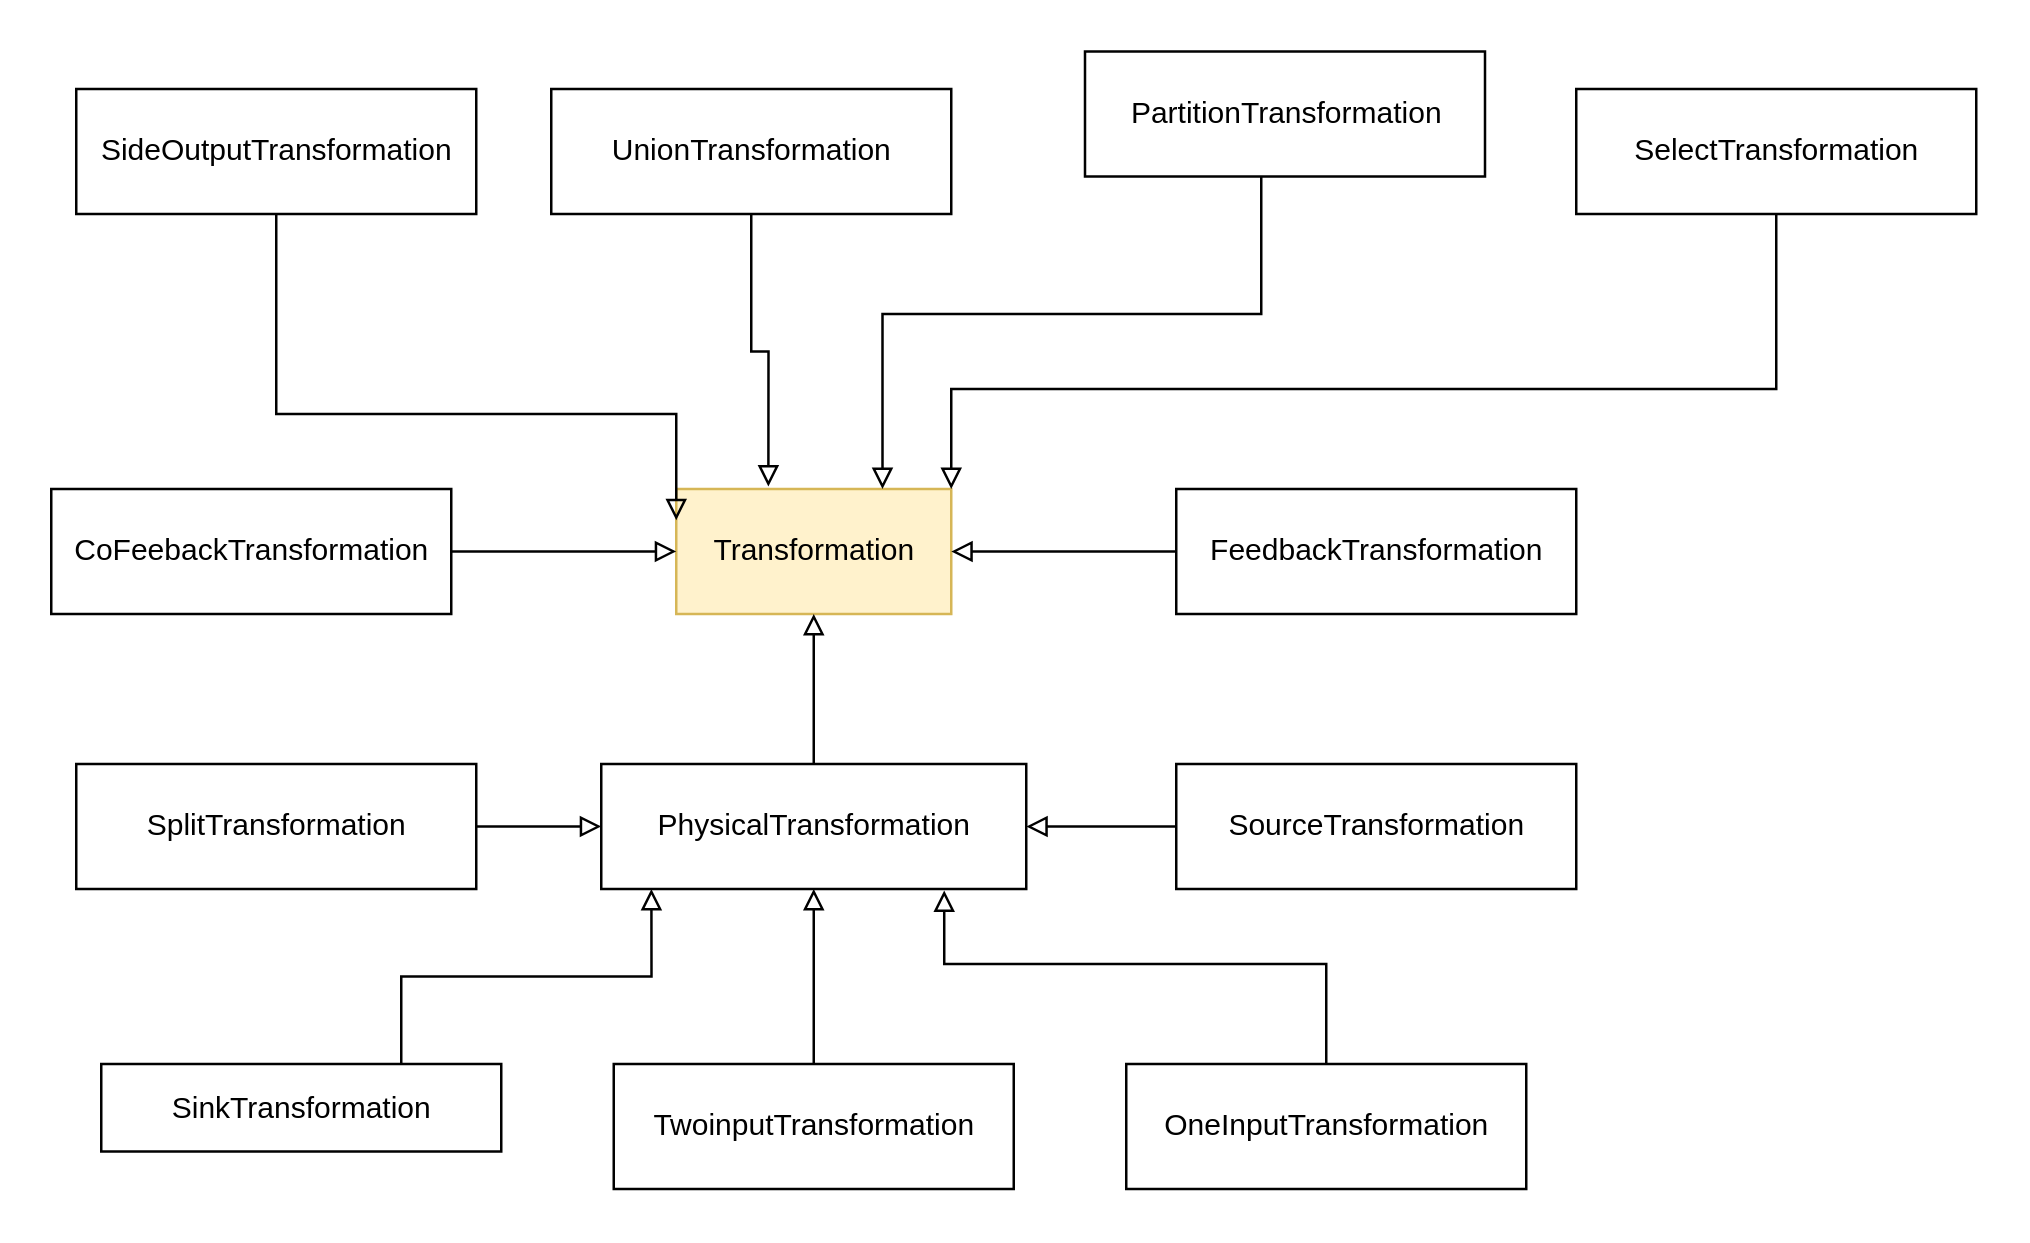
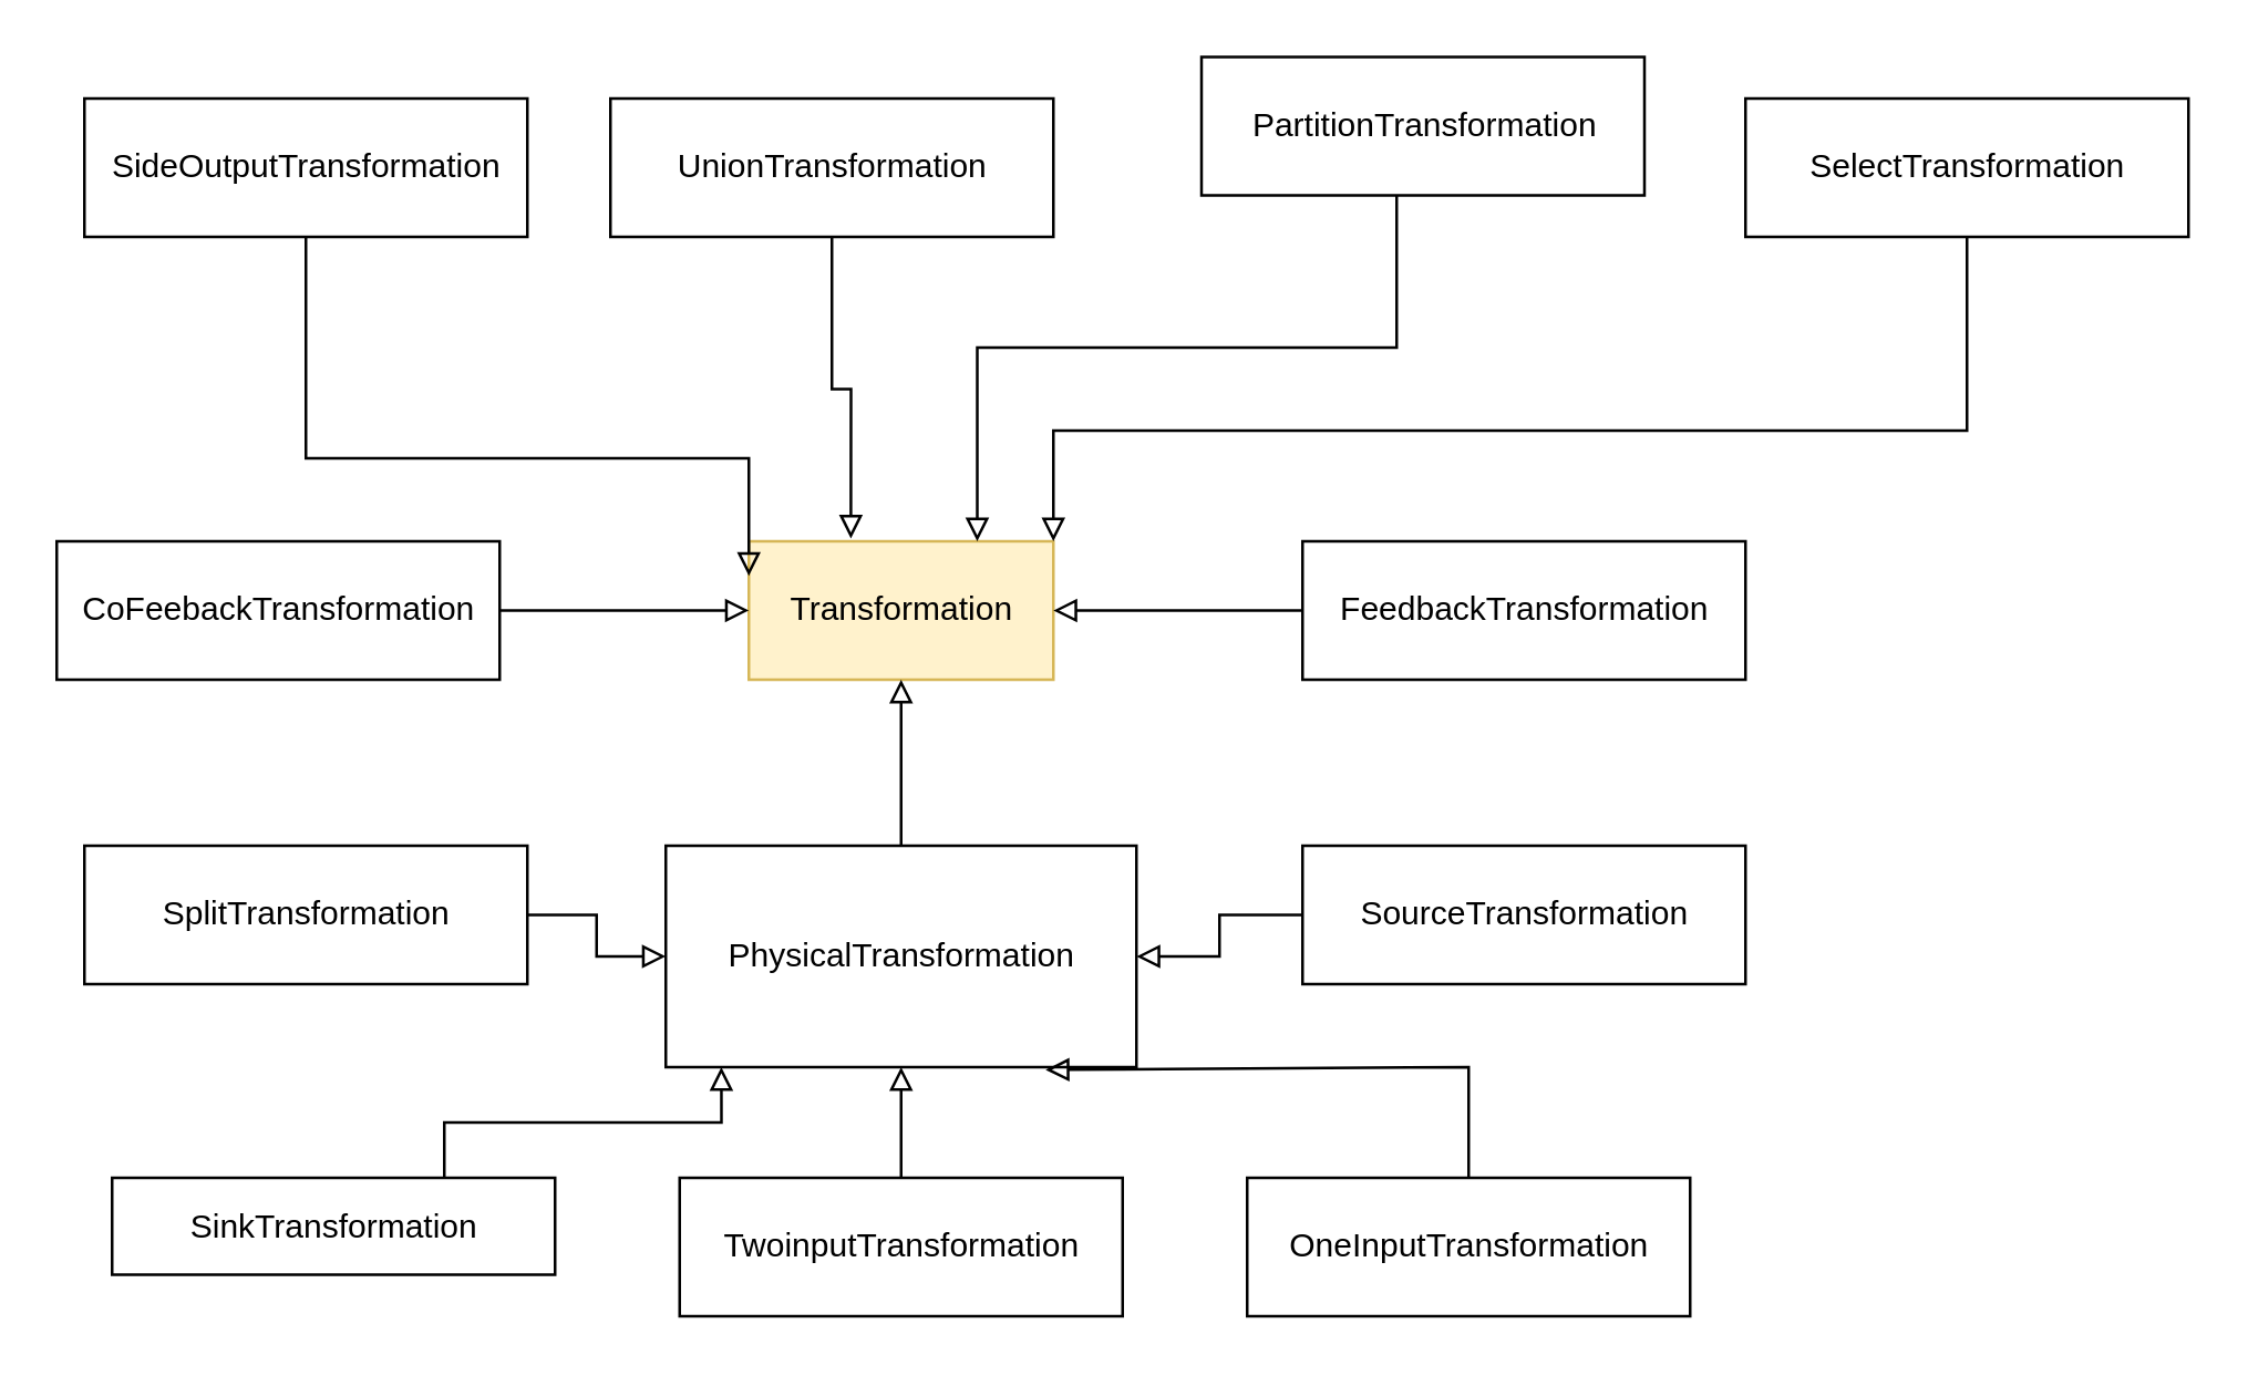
  <mxCell id="0" />
  <mxCell id="1" parent="0" />
  <mxCell id="2" value="&lt;span&gt;Transformation&lt;/span&gt;" style="html=1;fillColor=#fff2cc;strokeColor=#d6b656;" vertex="1" parent="1"><mxGeometry x="270" y="195" width="110" height="50" as="geometry" /></mxCell>
  <mxCell id="3" style="edgeStyle=orthogonalEdgeStyle;rounded=0;orthogonalLoop=1;jettySize=auto;html=1;entryX=0.5;entryY=1;entryDx=0;entryDy=0;endArrow=block;endFill=0;" edge="1" parent="1" source="4" target="2"><mxGeometry relative="1" as="geometry" /></mxCell>
- <mxCell id="4" value="&lt;span&gt;PhysicalTransformation&lt;/span&gt;" style="html=1;" vertex="1" parent="1"><mxGeometry x="240" y="305" width="170" height="50" as="geometry" /></mxCell>
+ <mxCell id="4" value="&lt;span&gt;PhysicalTransformation&lt;/span&gt;" style="html=1;" vertex="1" parent="1"><mxGeometry x="240" y="305" width="170" height="80" as="geometry" /></mxCell>
  <mxCell id="5" style="edgeStyle=orthogonalEdgeStyle;rounded=0;orthogonalLoop=1;jettySize=auto;html=1;endArrow=block;endFill=0;" edge="1" parent="1" source="6" target="2"><mxGeometry relative="1" as="geometry" /></mxCell>
  <mxCell id="6" value="&lt;span&gt;FeedbackTransformation&lt;/span&gt;" style="html=1;" vertex="1" parent="1"><mxGeometry x="470" y="195" width="160" height="50" as="geometry" /></mxCell>
  <mxCell id="7" style="edgeStyle=orthogonalEdgeStyle;rounded=0;orthogonalLoop=1;jettySize=auto;html=1;entryX=0;entryY=0.5;entryDx=0;entryDy=0;endArrow=block;endFill=0;" edge="1" parent="1" source="8" target="2"><mxGeometry relative="1" as="geometry" /></mxCell>
  <mxCell id="8" value="&lt;span&gt;CoFeebackTransformation&lt;/span&gt;" style="html=1;" vertex="1" parent="1"><mxGeometry x="20" y="195" width="160" height="50" as="geometry" /></mxCell>
  <mxCell id="9" style="edgeStyle=orthogonalEdgeStyle;rounded=0;orthogonalLoop=1;jettySize=auto;html=1;exitX=0.5;exitY=1;exitDx=0;exitDy=0;entryX=0;entryY=0.25;entryDx=0;entryDy=0;endArrow=block;endFill=0;" edge="1" parent="1" source="10" target="2"><mxGeometry relative="1" as="geometry"><Array as="points"><mxPoint x="110" y="165" /><mxPoint x="270" y="165" /></Array></mxGeometry></mxCell>
  <mxCell id="10" value="&lt;span&gt;SideOutputTransformation&lt;/span&gt;" style="html=1;" vertex="1" parent="1"><mxGeometry x="30" y="35" width="160" height="50" as="geometry" /></mxCell>
  <mxCell id="11" style="edgeStyle=orthogonalEdgeStyle;rounded=0;orthogonalLoop=1;jettySize=auto;html=1;entryX=0.335;entryY=-0.02;entryDx=0;entryDy=0;endArrow=block;endFill=0;entryPerimeter=0;" edge="1" parent="1" source="12" target="2"><mxGeometry relative="1" as="geometry" /></mxCell>
  <mxCell id="12" value="&lt;span&gt;UnionTransformation&lt;/span&gt;" style="html=1;" vertex="1" parent="1"><mxGeometry x="220" y="35" width="160" height="50" as="geometry" /></mxCell>
  <mxCell id="13" style="edgeStyle=orthogonalEdgeStyle;rounded=0;orthogonalLoop=1;jettySize=auto;html=1;entryX=0.75;entryY=0;entryDx=0;entryDy=0;endArrow=block;endFill=0;" edge="1" parent="1" source="14" target="2"><mxGeometry relative="1" as="geometry"><Array as="points"><mxPoint x="504" y="125" /><mxPoint x="353" y="125" /></Array></mxGeometry></mxCell>
  <mxCell id="14" value="&lt;span&gt;PartitionTransformation&lt;/span&gt;" style="html=1;" vertex="1" parent="1"><mxGeometry x="433.5" y="20" width="160" height="50" as="geometry" /></mxCell>
  <mxCell id="15" style="edgeStyle=orthogonalEdgeStyle;orthogonalLoop=1;jettySize=auto;html=1;entryX=1;entryY=0;entryDx=0;entryDy=0;endArrow=block;endFill=0;strokeColor=none;rounded=0;" edge="1" parent="1" source="17" target="2"><mxGeometry relative="1" as="geometry"><Array as="points"><mxPoint x="710" y="155" /><mxPoint x="380" y="155" /></Array></mxGeometry></mxCell>
  <mxCell id="16" style="edgeStyle=orthogonalEdgeStyle;rounded=0;orthogonalLoop=1;jettySize=auto;html=1;endArrow=block;endFill=0;" edge="1" parent="1" source="17"><mxGeometry relative="1" as="geometry"><mxPoint x="380" y="195" as="targetPoint" /><Array as="points"><mxPoint x="710" y="155" /><mxPoint x="380" y="155" /></Array></mxGeometry></mxCell>
  <mxCell id="17" value="&lt;span&gt;SelectTransformation&lt;/span&gt;" style="html=1;" vertex="1" parent="1"><mxGeometry x="630" y="35" width="160" height="50" as="geometry" /></mxCell>
  <mxCell id="18" style="edgeStyle=orthogonalEdgeStyle;rounded=0;orthogonalLoop=1;jettySize=auto;html=1;entryX=0.5;entryY=1;entryDx=0;entryDy=0;endArrow=block;endFill=0;" edge="1" parent="1" source="19" target="4"><mxGeometry relative="1" as="geometry" /></mxCell>
  <mxCell id="19" value="&lt;span&gt;TwoinputTransformation&lt;/span&gt;" style="html=1;" vertex="1" parent="1"><mxGeometry x="245" y="425" width="160" height="50" as="geometry" /></mxCell>
  <mxCell id="20" style="edgeStyle=orthogonalEdgeStyle;rounded=0;orthogonalLoop=1;jettySize=auto;html=1;entryX=0.807;entryY=1.012;entryDx=0;entryDy=0;entryPerimeter=0;endArrow=block;endFill=0;" edge="1" parent="1" source="21" target="4"><mxGeometry relative="1" as="geometry"><Array as="points"><mxPoint x="530" y="385" /><mxPoint x="377" y="385" /></Array></mxGeometry></mxCell>
  <mxCell id="21" value="&lt;span&gt;OneInputTransformation&lt;/span&gt;" style="html=1;" vertex="1" parent="1"><mxGeometry x="450" y="425" width="160" height="50" as="geometry" /></mxCell>
  <mxCell id="22" style="edgeStyle=orthogonalEdgeStyle;rounded=0;orthogonalLoop=1;jettySize=auto;html=1;endArrow=block;endFill=0;" edge="1" parent="1" source="23" target="4"><mxGeometry relative="1" as="geometry" /></mxCell>
  <mxCell id="23" value="&lt;span&gt;SourceTransformation&lt;/span&gt;" style="html=1;" vertex="1" parent="1"><mxGeometry x="470" y="305" width="160" height="50" as="geometry" /></mxCell>
  <mxCell id="24" style="edgeStyle=orthogonalEdgeStyle;rounded=0;orthogonalLoop=1;jettySize=auto;html=1;exitX=0.75;exitY=0;exitDx=0;exitDy=0;entryX=0.118;entryY=1;entryDx=0;entryDy=0;entryPerimeter=0;endArrow=block;endFill=0;" edge="1" parent="1" source="25" target="4"><mxGeometry relative="1" as="geometry" /></mxCell>
  <mxCell id="25" value="&lt;span&gt;SinkTransformation&lt;/span&gt;" style="html=1;" vertex="1" parent="1"><mxGeometry x="40" y="425" width="160" height="35" as="geometry" /></mxCell>
  <mxCell id="26" style="edgeStyle=orthogonalEdgeStyle;rounded=0;orthogonalLoop=1;jettySize=auto;html=1;endArrow=block;endFill=0;" edge="1" parent="1" source="27" target="4"><mxGeometry relative="1" as="geometry" /></mxCell>
  <mxCell id="27" value="&lt;span&gt;SplitTransformation&lt;/span&gt;" style="html=1;" vertex="1" parent="1"><mxGeometry x="30" y="305" width="160" height="50" as="geometry" /></mxCell>
